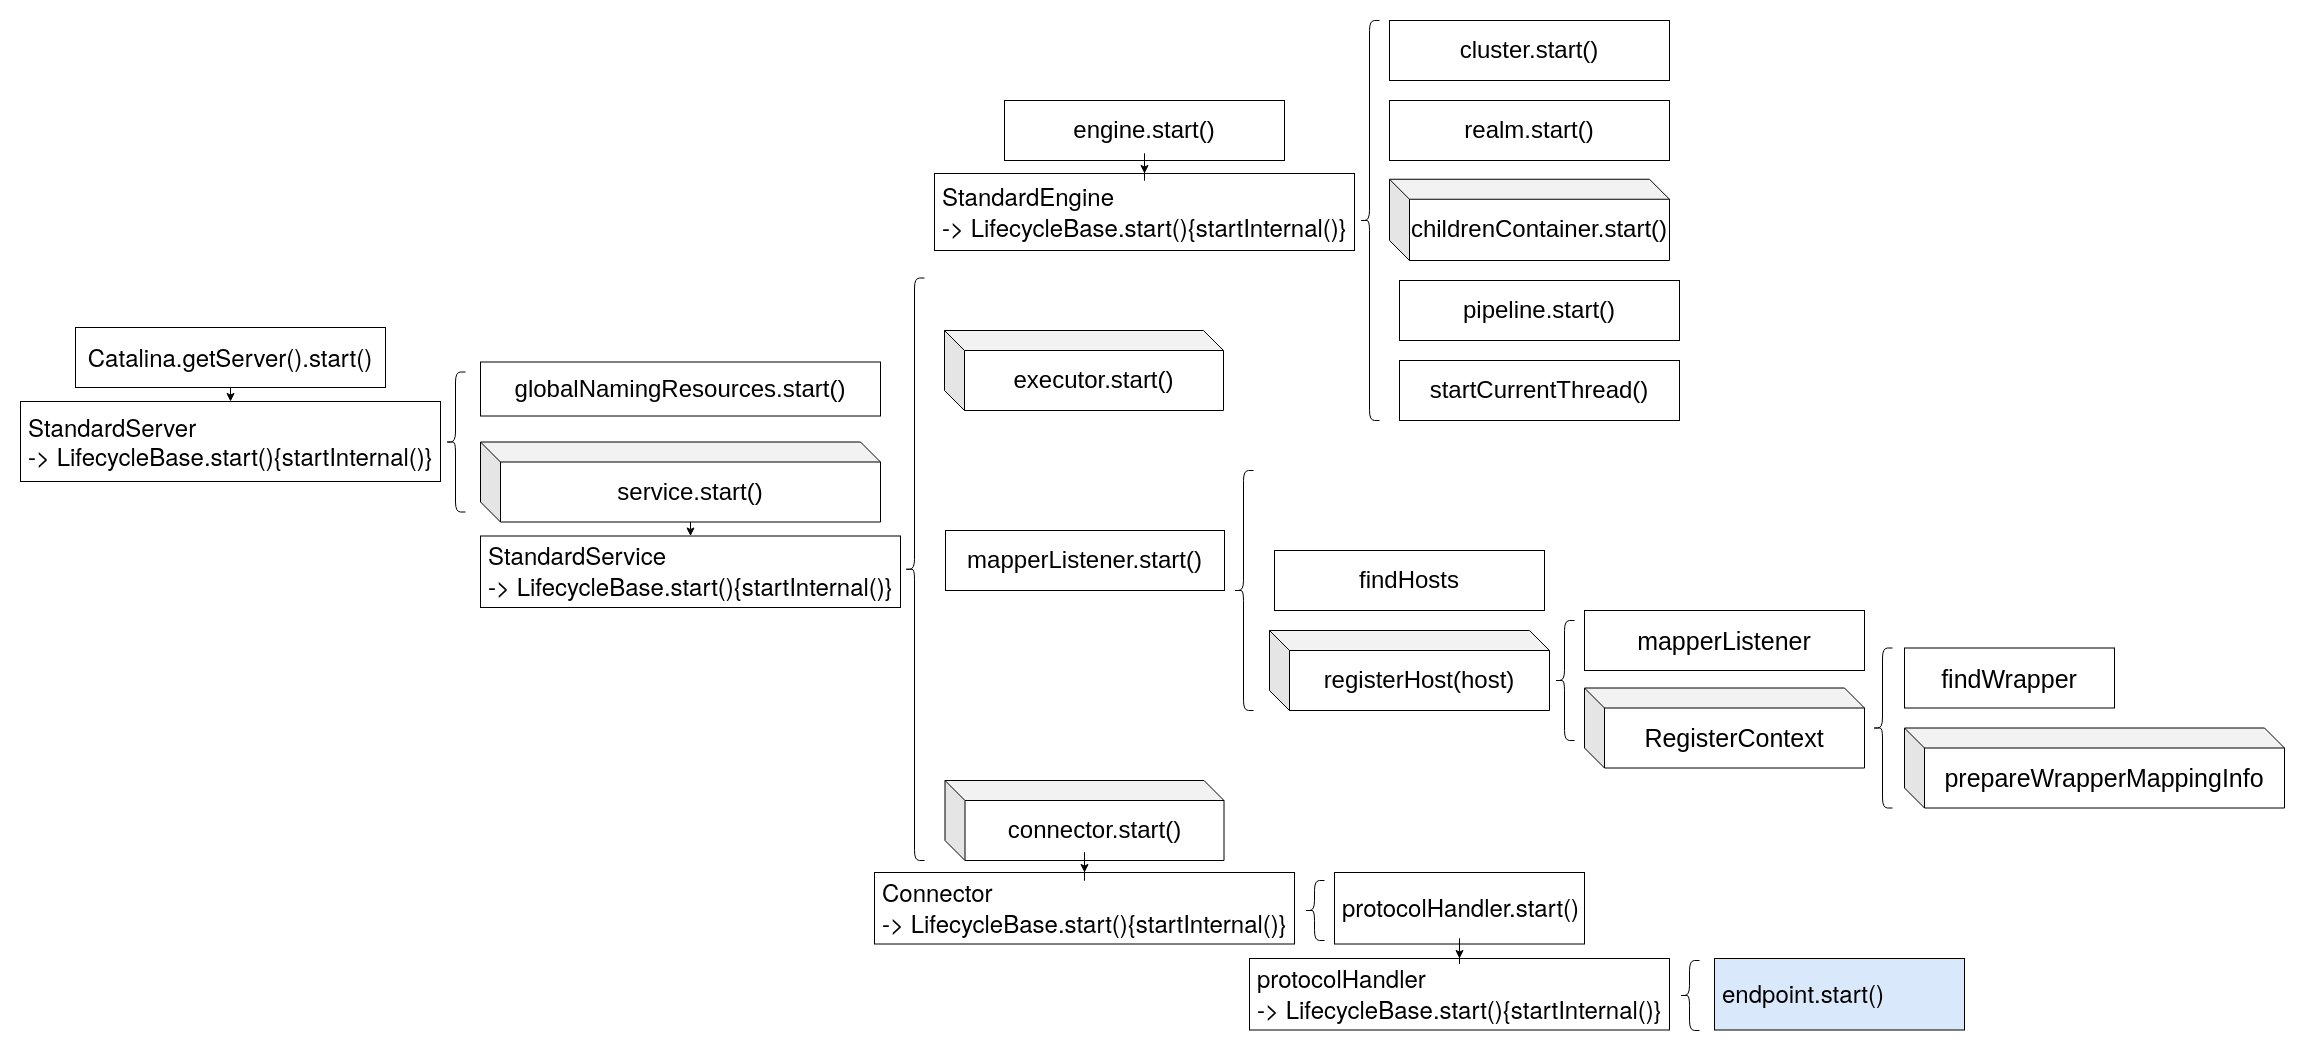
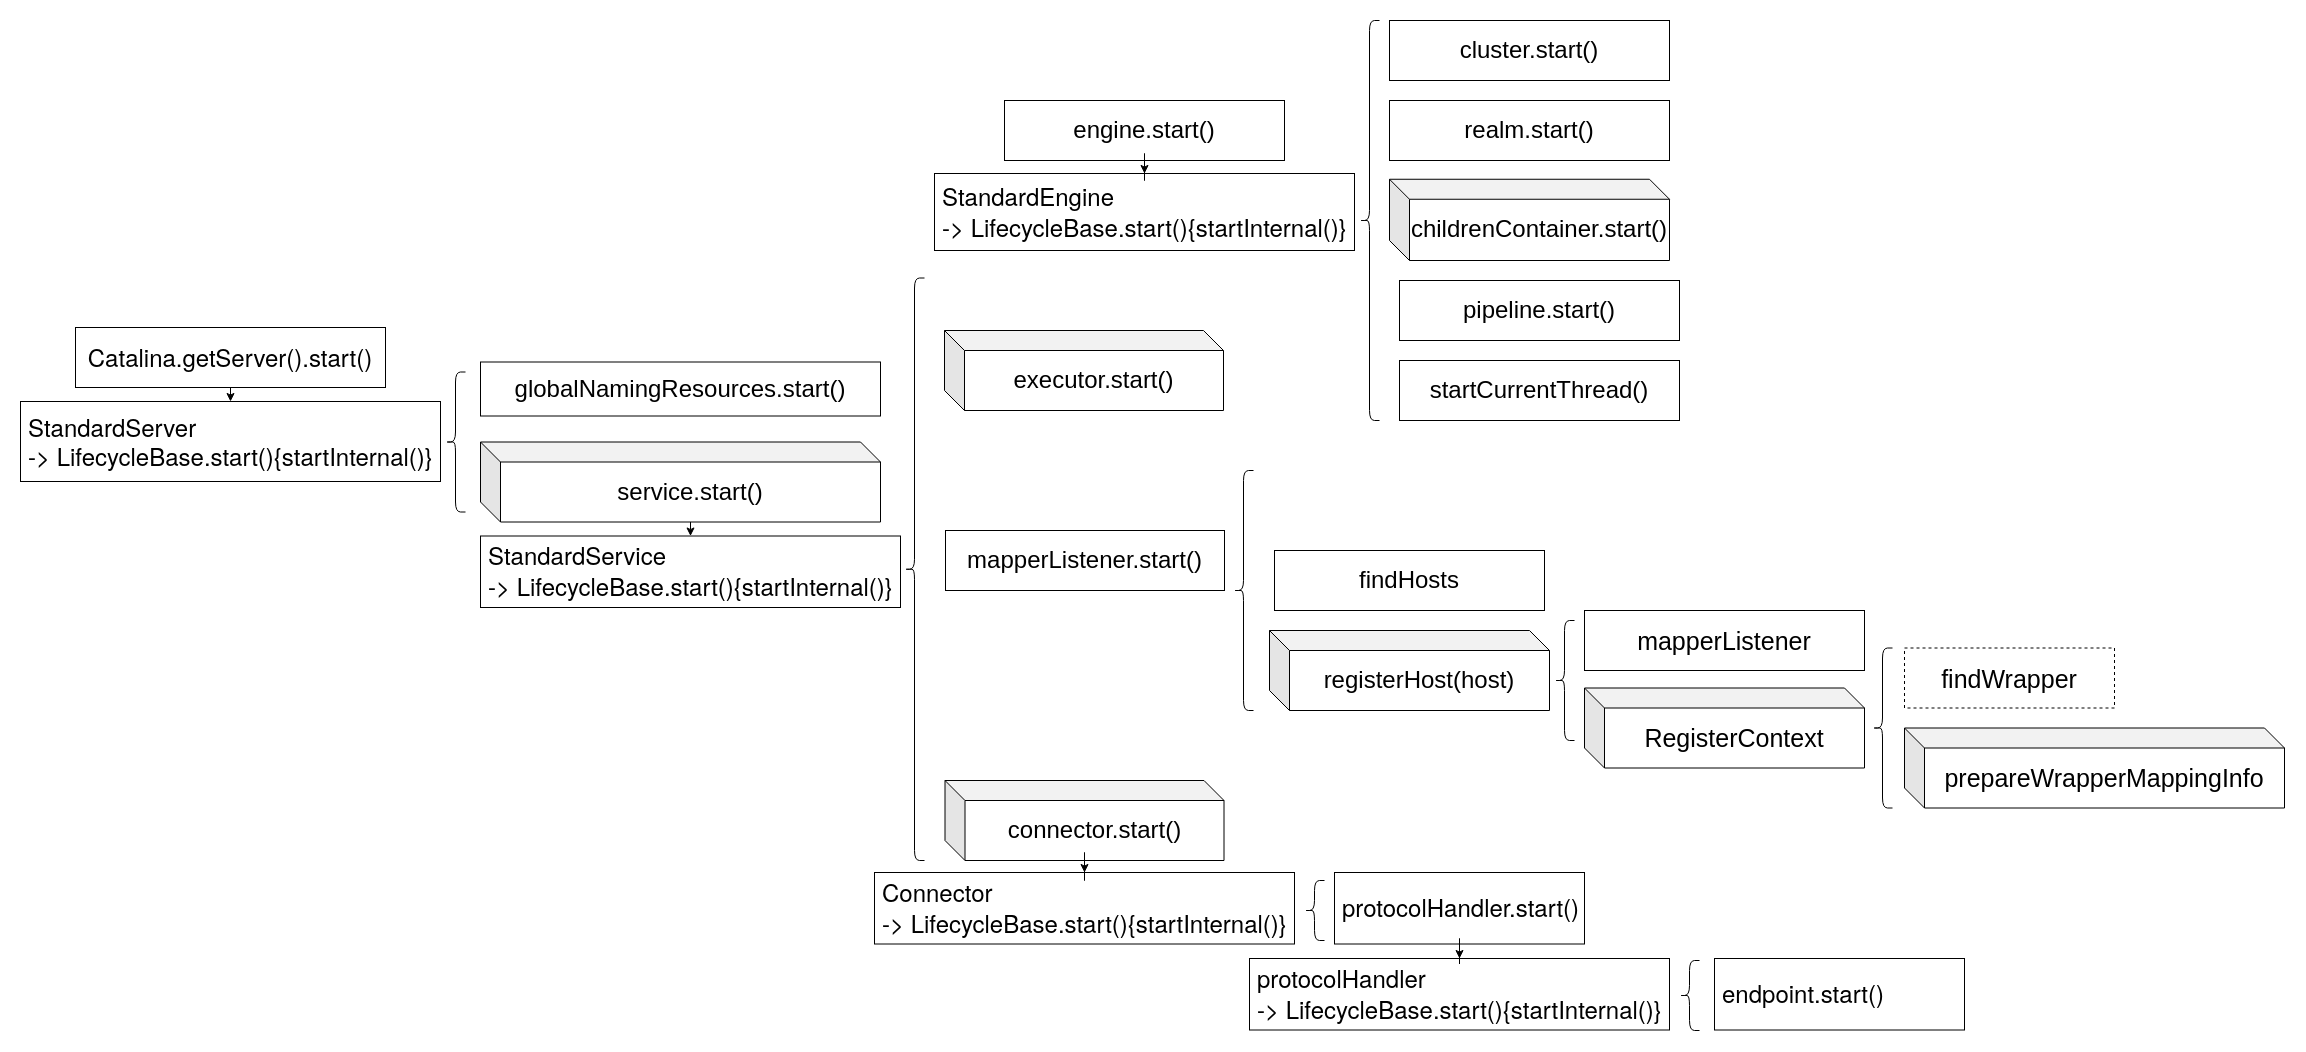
  <mxCell id="0" />
  <mxCell id="1" parent="0" />
  <mxCell id="2" value="" style="shape=curlyBracket;whiteSpace=wrap;html=1;rounded=1;labelBackgroundColor=none;fillColor=#FFFFFF;fontSize=24;fontColor=#000000;" parent="1" vertex="1"><mxGeometry x="904" y="277.5" width="20" height="582.5" as="geometry" /></mxCell>
  <mxCell id="3" value="" style="group" vertex="1" connectable="0" parent="1"><mxGeometry x="20" y="327" width="880" height="280" as="geometry" /></mxCell>
  <mxCell id="4" value="&lt;span style=&quot;font-family: &amp;#34;helvetica neue&amp;#34; , &amp;#34;helvetica&amp;#34; , &amp;#34;arial&amp;#34; , sans-serif ; font-size: 24px ; background-color: rgb(255 , 255 , 255)&quot;&gt;Catalina.getServer().start()&lt;/span&gt;" style="rounded=0;whiteSpace=wrap;html=1;" parent="3" vertex="1"><mxGeometry x="55" width="310" height="60" as="geometry" /></mxCell>
  <mxCell id="5" value="" style="endArrow=classic;html=1;fontColor=#000000;exitX=0.5;exitY=1;exitDx=0;exitDy=0;entryX=0.5;entryY=0;entryDx=0;entryDy=0;" parent="3" source="4" target="6" edge="1"><mxGeometry width="50" height="50" relative="1" as="geometry"><mxPoint x="115" y="234" as="sourcePoint" /><mxPoint x="210" y="94" as="targetPoint" /></mxGeometry></mxCell>
  <mxCell id="6" value="&lt;span style=&quot;font-family: &amp;#34;helvetica neue&amp;#34; , &amp;#34;helvetica&amp;#34; , &amp;#34;arial&amp;#34; , sans-serif ; font-size: 24px&quot;&gt;StandardServer &lt;br&gt;-&amp;gt; LifecycleBase.start(){startInternal()}&lt;/span&gt;" style="rounded=0;whiteSpace=wrap;html=1;fillColor=#FFFFFF;labelBackgroundColor=none;align=left;spacingLeft=6;" parent="3" vertex="1"><mxGeometry y="74" width="420" height="80" as="geometry" /></mxCell>
  <mxCell id="7" value="" style="shape=curlyBracket;whiteSpace=wrap;html=1;rounded=1;labelBackgroundColor=none;fillColor=#FFFFFF;fontColor=#000000;" parent="3" vertex="1"><mxGeometry x="425" y="44.5" width="20" height="140" as="geometry" /></mxCell>
  <mxCell id="8" value="&lt;font style=&quot;font-size: 24px&quot;&gt;globalNamingResources.start()&lt;/font&gt;" style="rounded=0;whiteSpace=wrap;html=1;labelBackgroundColor=none;fillColor=#FFFFFF;fontColor=#000000;" parent="3" vertex="1"><mxGeometry x="460" y="34.5" width="400" height="54" as="geometry" /></mxCell>
  <mxCell id="9" value="service.start()" style="shape=cube;whiteSpace=wrap;html=1;boundedLbl=1;backgroundOutline=1;darkOpacity=0.05;darkOpacity2=0.1;labelBackgroundColor=none;fillColor=#FFFFFF;fontColor=#000000;fontSize=24;" parent="3" vertex="1"><mxGeometry x="460" y="114.5" width="400" height="80" as="geometry" /></mxCell>
  <mxCell id="10" value="" style="endArrow=classic;html=1;fontSize=24;fontColor=#000000;exitX=0;exitY=0;exitDx=210;exitDy=80;exitPerimeter=0;" parent="3" source="9" target="11" edge="1"><mxGeometry width="50" height="50" relative="1" as="geometry"><mxPoint x="630" y="354.5" as="sourcePoint" /><mxPoint x="680" y="244.5" as="targetPoint" /></mxGeometry></mxCell>
  <mxCell id="11" value="&lt;span style=&quot;font-family: &amp;#34;helvetica neue&amp;#34; , &amp;#34;helvetica&amp;#34; , &amp;#34;arial&amp;#34; , sans-serif&quot;&gt;StandardService&lt;br&gt;-&amp;gt; LifecycleBase.start(){startInternal()}&lt;/span&gt;" style="rounded=0;whiteSpace=wrap;html=1;labelBackgroundColor=none;fillColor=#FFFFFF;fontSize=24;align=left;spacingLeft=6;" parent="3" vertex="1"><mxGeometry x="460" y="208.5" width="420" height="71.5" as="geometry" /></mxCell>
  <mxCell id="12" value="" style="group" vertex="1" connectable="0" parent="1"><mxGeometry x="934" y="20" width="745" height="400" as="geometry" /></mxCell>
  <mxCell id="13" value="engine.start()" style="rounded=0;whiteSpace=wrap;html=1;labelBackgroundColor=none;fillColor=#FFFFFF;fontSize=24;fontColor=#000000;" parent="12" vertex="1"><mxGeometry x="70" y="80" width="280" height="60" as="geometry" /></mxCell>
  <mxCell id="14" value="&lt;span style=&quot;font-family: &amp;#34;helvetica neue&amp;#34; , &amp;#34;helvetica&amp;#34; , &amp;#34;arial&amp;#34; , sans-serif&quot;&gt;StandardEngine&lt;br&gt;-&amp;gt; LifecycleBase.start(){startInternal()}&lt;/span&gt;" style="rounded=0;whiteSpace=wrap;html=1;labelBackgroundColor=none;fillColor=#FFFFFF;fontSize=24;align=left;spacingLeft=6;" parent="12" vertex="1"><mxGeometry y="153" width="420" height="77" as="geometry" /></mxCell>
  <mxCell id="15" value="" style="edgeStyle=orthogonalEdgeStyle;rounded=0;orthogonalLoop=1;jettySize=auto;html=1;fontSize=25;fontColor=#000000;" edge="1" parent="12" source="13" target="14"><mxGeometry relative="1" as="geometry" /></mxCell>
  <mxCell id="16" value="" style="shape=curlyBracket;whiteSpace=wrap;html=1;rounded=1;labelBackgroundColor=none;fillColor=#FFFFFF;fontSize=24;fontColor=#000000;" vertex="1" parent="12"><mxGeometry x="425" width="20" height="400" as="geometry" /></mxCell>
  <mxCell id="17" value="cluster.start()" style="rounded=0;whiteSpace=wrap;html=1;labelBackgroundColor=none;fillColor=#FFFFFF;fontSize=24;fontColor=#000000;" vertex="1" parent="12"><mxGeometry x="455" width="280" height="60" as="geometry" /></mxCell>
  <mxCell id="18" value="realm.start()" style="rounded=0;whiteSpace=wrap;html=1;labelBackgroundColor=none;fillColor=#FFFFFF;fontSize=24;fontColor=#000000;" vertex="1" parent="12"><mxGeometry x="455" y="80" width="280" height="60" as="geometry" /></mxCell>
  <mxCell id="19" value="childrenContainer.start()" style="shape=cube;whiteSpace=wrap;html=1;boundedLbl=1;backgroundOutline=1;darkOpacity=0.05;darkOpacity2=0.1;labelBackgroundColor=none;fillColor=#FFFFFF;fontSize=24;fontColor=#000000;" vertex="1" parent="12"><mxGeometry x="455" y="158.75" width="280" height="81.25" as="geometry" /></mxCell>
  <mxCell id="20" value="pipeline.start()" style="rounded=0;whiteSpace=wrap;html=1;labelBackgroundColor=none;fillColor=#FFFFFF;fontSize=24;fontColor=#000000;" vertex="1" parent="12"><mxGeometry x="465" y="260" width="280" height="60" as="geometry" /></mxCell>
  <mxCell id="21" value="startCurrentThread()" style="rounded=0;whiteSpace=wrap;html=1;labelBackgroundColor=none;fillColor=#FFFFFF;fontSize=24;fontColor=#000000;" vertex="1" parent="12"><mxGeometry x="465" y="340" width="280" height="60" as="geometry" /></mxCell>
  <mxCell id="22" value="&lt;span&gt;executor.start()&lt;/span&gt;" style="shape=cube;whiteSpace=wrap;html=1;boundedLbl=1;backgroundOutline=1;darkOpacity=0.05;darkOpacity2=0.1;labelBackgroundColor=none;fillColor=#FFFFFF;fontSize=24;fontColor=#000000;" parent="12" vertex="1"><mxGeometry x="10" y="310" width="279" height="80" as="geometry" /></mxCell>
  <mxCell id="23" value="" style="group" vertex="1" connectable="0" parent="1"><mxGeometry x="945" y="470" width="1339" height="337.5" as="geometry" /></mxCell>
  <mxCell id="24" value="mapperListener.start()" style="rounded=0;whiteSpace=wrap;html=1;labelBackgroundColor=none;fillColor=#FFFFFF;fontSize=24;fontColor=#000000;" parent="23" vertex="1"><mxGeometry y="60" width="279" height="60" as="geometry" /></mxCell>
  <mxCell id="25" value="findHosts" style="rounded=0;whiteSpace=wrap;html=1;labelBackgroundColor=none;fillColor=#FFFFFF;fontSize=24;fontColor=#000000;" vertex="1" parent="23"><mxGeometry x="329" y="80" width="270" height="60" as="geometry" /></mxCell>
  <mxCell id="26" value="registerHost(host)" style="shape=cube;whiteSpace=wrap;html=1;boundedLbl=1;backgroundOutline=1;darkOpacity=0.05;darkOpacity2=0.1;labelBackgroundColor=none;fillColor=#FFFFFF;fontSize=24;fontColor=#000000;" vertex="1" parent="23"><mxGeometry x="324" y="160" width="280" height="80" as="geometry" /></mxCell>
  <mxCell id="27" value="" style="shape=curlyBracket;whiteSpace=wrap;html=1;rounded=1;labelBackgroundColor=none;fillColor=#FFFFFF;fontSize=25;fontColor=#000000;align=center;" vertex="1" parent="23"><mxGeometry x="609" y="150" width="20" height="120" as="geometry" /></mxCell>
  <mxCell id="28" value="mapperListener" style="rounded=0;whiteSpace=wrap;html=1;labelBackgroundColor=none;fillColor=#FFFFFF;fontSize=25;fontColor=#000000;align=center;" vertex="1" parent="23"><mxGeometry x="639" y="140" width="280" height="60" as="geometry" /></mxCell>
  <mxCell id="29" value="&lt;span style=&quot;font-size: 25px&quot;&gt;RegisterContext&lt;/span&gt;" style="shape=cube;whiteSpace=wrap;html=1;boundedLbl=1;backgroundOutline=1;darkOpacity=0.05;darkOpacity2=0.1;labelBackgroundColor=none;fillColor=#FFFFFF;fontSize=24;fontColor=#000000;" vertex="1" parent="23"><mxGeometry x="639" y="217.5" width="280" height="80" as="geometry" /></mxCell>
  <mxCell id="30" value="" style="shape=curlyBracket;whiteSpace=wrap;html=1;rounded=1;labelBackgroundColor=none;fillColor=#FFFFFF;fontSize=25;fontColor=#000000;align=center;" vertex="1" parent="23"><mxGeometry x="927" y="177.5" width="20" height="160" as="geometry" /></mxCell>
- <mxCell id="31" value="findWrapper" style="rounded=0;whiteSpace=wrap;html=1;labelBackgroundColor=none;fillColor=#FFFFFF;fontSize=25;fontColor=#000000;align=center;" vertex="1" parent="23"><mxGeometry x="959" y="177.5" width="210" height="60" as="geometry" /></mxCell>
+ <mxCell id="31" value="findWrapper" style="rounded=0;whiteSpace=wrap;html=1;labelBackgroundColor=none;fillColor=#FFFFFF;fontSize=25;fontColor=#000000;align=center;dashed=1;" vertex="1" parent="23"><mxGeometry x="959" y="177.5" width="210" height="60" as="geometry" /></mxCell>
  <mxCell id="32" value="&lt;span style=&quot;font-size: 25px&quot;&gt;prepareWrapperMappingInfo&lt;/span&gt;" style="shape=cube;whiteSpace=wrap;html=1;boundedLbl=1;backgroundOutline=1;darkOpacity=0.05;darkOpacity2=0.1;labelBackgroundColor=none;fillColor=#FFFFFF;fontSize=24;fontColor=#000000;" vertex="1" parent="23"><mxGeometry x="959" y="257.5" width="380" height="80" as="geometry" /></mxCell>
  <mxCell id="33" value="" style="shape=curlyBracket;whiteSpace=wrap;html=1;rounded=1;labelBackgroundColor=none;fillColor=#FFFFFF;fontSize=25;fontColor=#000000;align=center;" vertex="1" parent="23"><mxGeometry x="288" width="20" height="240" as="geometry" /></mxCell>
  <mxCell id="34" value="" style="group" vertex="1" connectable="0" parent="1"><mxGeometry x="874" y="780" width="1090" height="250" as="geometry" /></mxCell>
  <mxCell id="35" value="connector.start()" style="shape=cube;whiteSpace=wrap;html=1;boundedLbl=1;backgroundOutline=1;darkOpacity=0.05;darkOpacity2=0.1;labelBackgroundColor=none;fillColor=#FFFFFF;fontSize=24;fontColor=#000000;" parent="34" vertex="1"><mxGeometry x="70.5" width="279" height="80" as="geometry" /></mxCell>
  <mxCell id="36" value="&lt;span style=&quot;font-family: &amp;#34;helvetica neue&amp;#34; , &amp;#34;helvetica&amp;#34; , &amp;#34;arial&amp;#34; , sans-serif&quot;&gt;Connector&lt;br&gt;-&amp;gt; LifecycleBase.start(){startInternal()}&lt;/span&gt;" style="rounded=0;whiteSpace=wrap;html=1;labelBackgroundColor=none;fillColor=#FFFFFF;fontSize=24;align=left;spacingLeft=6;" vertex="1" parent="34"><mxGeometry y="92" width="420" height="71.5" as="geometry" /></mxCell>
  <mxCell id="37" value="" style="edgeStyle=orthogonalEdgeStyle;rounded=0;orthogonalLoop=1;jettySize=auto;html=1;fontSize=24;fontColor=#000000;" edge="1" parent="34" source="35" target="36"><mxGeometry relative="1" as="geometry" /></mxCell>
  <mxCell id="38" value="" style="shape=curlyBracket;whiteSpace=wrap;html=1;rounded=1;labelBackgroundColor=none;fillColor=#FFFFFF;fontSize=24;fontColor=#000000;" vertex="1" parent="34"><mxGeometry x="430" y="100" width="20" height="60" as="geometry" /></mxCell>
  <mxCell id="39" value="&lt;font face=&quot;helvetica neue, helvetica, arial, sans-serif&quot;&gt;protocolHandler.start()&lt;/font&gt;" style="rounded=0;whiteSpace=wrap;html=1;labelBackgroundColor=none;fillColor=#FFFFFF;fontSize=24;align=left;spacingLeft=6;" vertex="1" parent="34"><mxGeometry x="460" y="92" width="250" height="71.5" as="geometry" /></mxCell>
  <mxCell id="40" value="&lt;span style=&quot;font-family: &amp;#34;helvetica neue&amp;#34; , &amp;#34;helvetica&amp;#34; , &amp;#34;arial&amp;#34; , sans-serif&quot;&gt;protocolHandler&lt;/span&gt;&lt;span style=&quot;font-family: &amp;#34;helvetica neue&amp;#34; , &amp;#34;helvetica&amp;#34; , &amp;#34;arial&amp;#34; , sans-serif&quot;&gt;&lt;br&gt;-&amp;gt; LifecycleBase.start(){startInternal()}&lt;/span&gt;" style="rounded=0;whiteSpace=wrap;html=1;labelBackgroundColor=none;fillColor=#FFFFFF;fontSize=24;align=left;spacingLeft=6;" vertex="1" parent="34"><mxGeometry x="375" y="178" width="420" height="71.5" as="geometry" /></mxCell>
  <mxCell id="41" value="" style="edgeStyle=orthogonalEdgeStyle;rounded=0;orthogonalLoop=1;jettySize=auto;html=1;fontSize=25;fontColor=#000000;" edge="1" parent="34" source="39" target="40"><mxGeometry relative="1" as="geometry" /></mxCell>
  <mxCell id="42" value="" style="shape=curlyBracket;whiteSpace=wrap;html=1;rounded=1;labelBackgroundColor=none;fillColor=#FFFFFF;fontSize=25;fontColor=#000000;align=center;" vertex="1" parent="34"><mxGeometry x="805" y="180" width="20" height="70" as="geometry" /></mxCell>
- <mxCell id="43" value="&lt;font face=&quot;helvetica neue, helvetica, arial, sans-serif&quot;&gt;endpoint.start()&lt;/font&gt;" style="rounded=0;whiteSpace=wrap;html=1;labelBackgroundColor=none;fillColor=#dae8fc;fontSize=24;align=left;spacingLeft=6;" vertex="1" parent="34"><mxGeometry x="840" y="178" width="250" height="71.5" as="geometry" /></mxCell>
+ <mxCell id="43" value="&lt;font face=&quot;helvetica neue, helvetica, arial, sans-serif&quot;&gt;endpoint.start()&lt;/font&gt;" style="rounded=0;whiteSpace=wrap;html=1;labelBackgroundColor=none;fillColor=#FFFFFF;fontSize=24;align=left;spacingLeft=6;" vertex="1" parent="34"><mxGeometry x="840" y="178" width="250" height="71.5" as="geometry" /></mxCell>
